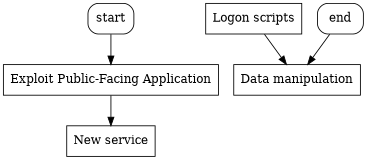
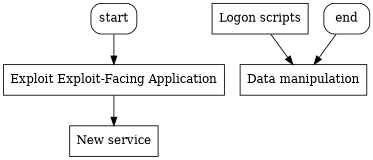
  digraph {
    node [shape=box]
    n1 [label=start style=rounded]
-   n2 [label="Exploit Public-Facing Application"]
+   n2 [label="Exploit Exploit-Facing Application"]
    n3 [label="New service"]
    n4 [label="Logon scripts"]
    n5 [label="Data manipulation"]
    n6 [label=end style=rounded]
    n1 -> n2
    n2 -> n3
    n4 -> n5
    n6 -> n5
  }
